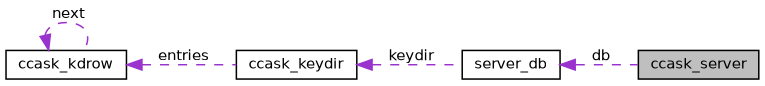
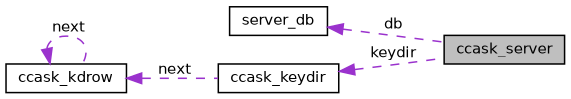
  digraph {
    rankdir=LR
    node [color=black fillcolor=white fontname=Helvetica fontsize=10 shape=record style=filled]
    edge [color=darkorchid3 dir=back fontname=Helvetica fontsize=10 labelfontname=Helvetica labelfontsize=10 style=dashed]
    n1 [fillcolor=grey75 fontcolor=black height=0.2 label=ccask_server width=0.4]
    n2 [height=0.2 label=server_db width=0.4]
    n3 [height=0.2 label=ccask_keydir width=0.4]
    n4 [height=0.2 label=ccask_kdrow width=0.4]
    n2 -> n1 [label=" db"]
-   n3 -> n2 [label=" keydir"]
-   n4 -> n3 [label=" entries"]
+   n3 -> n1 [label=" keydir"]
+   n4 -> n3 [label=" next"]
    n4 -> n4 [label=" next"]
  }
